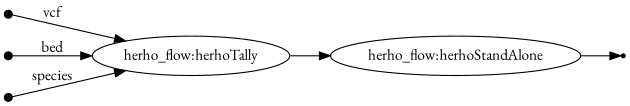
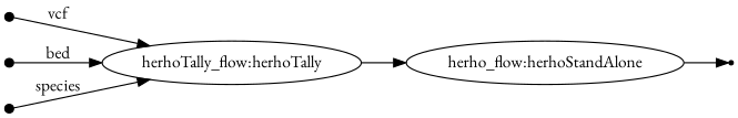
  digraph {
    rankdir=LR
    fontname="EB Garamond"
    node [shape=point fontname="EB Garamond"]
    edge [fontname="EB Garamond"]
    p0 [fixedsize=true width=0.1]
-   n2 [label="herho_flow:herhoTally" shape=""]
+   n2 [label="herhoTally_flow:herhoTally" shape=""]
    n3 [label="herho_flow:herhoStandAlone" shape=""]
    p1 [fixedsize=true width=0.1]
    p2 [fixedsize=true width=0.1]
    p5
    p0 -> n2 [label=vcf]
    n2 -> n3
    n3 -> p5
    p1 -> n2 [label=bed]
    p2 -> n2 [label=species]
  }
